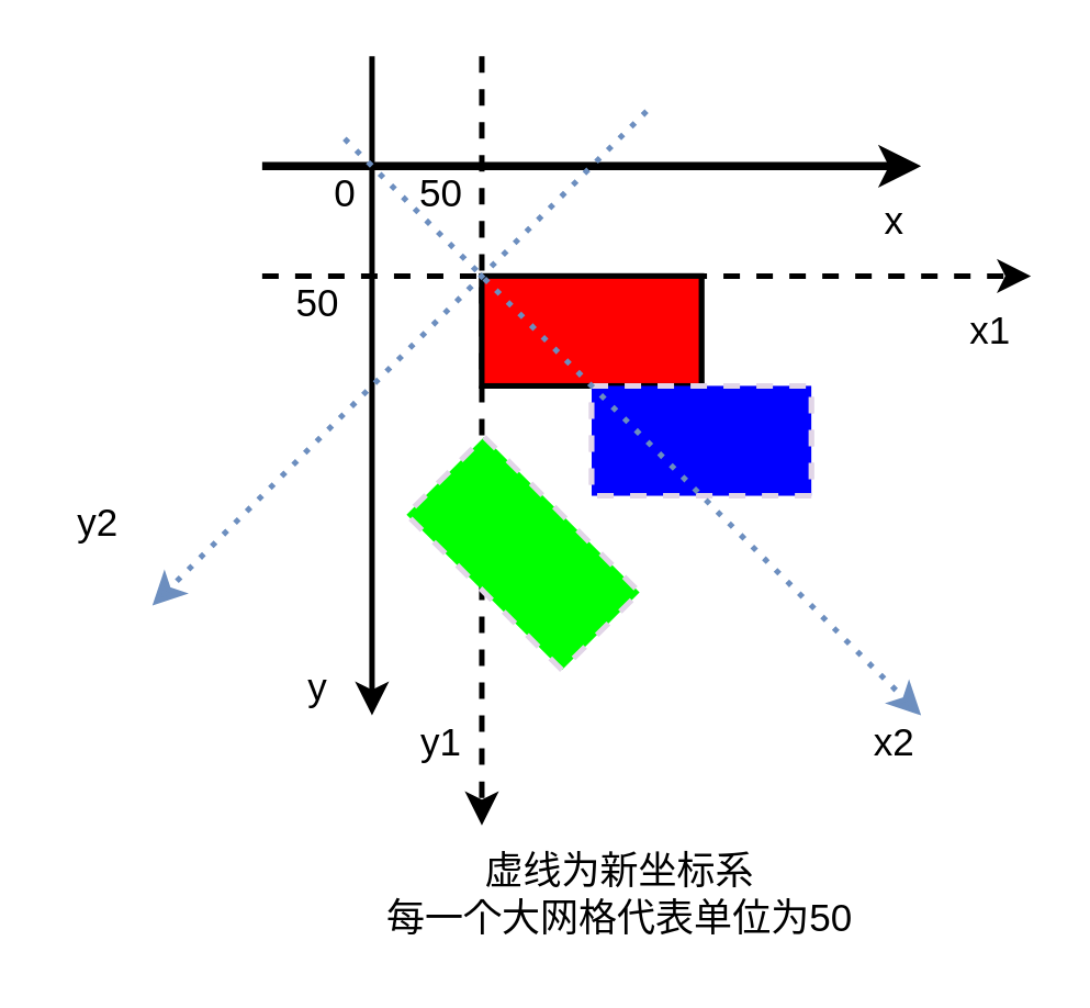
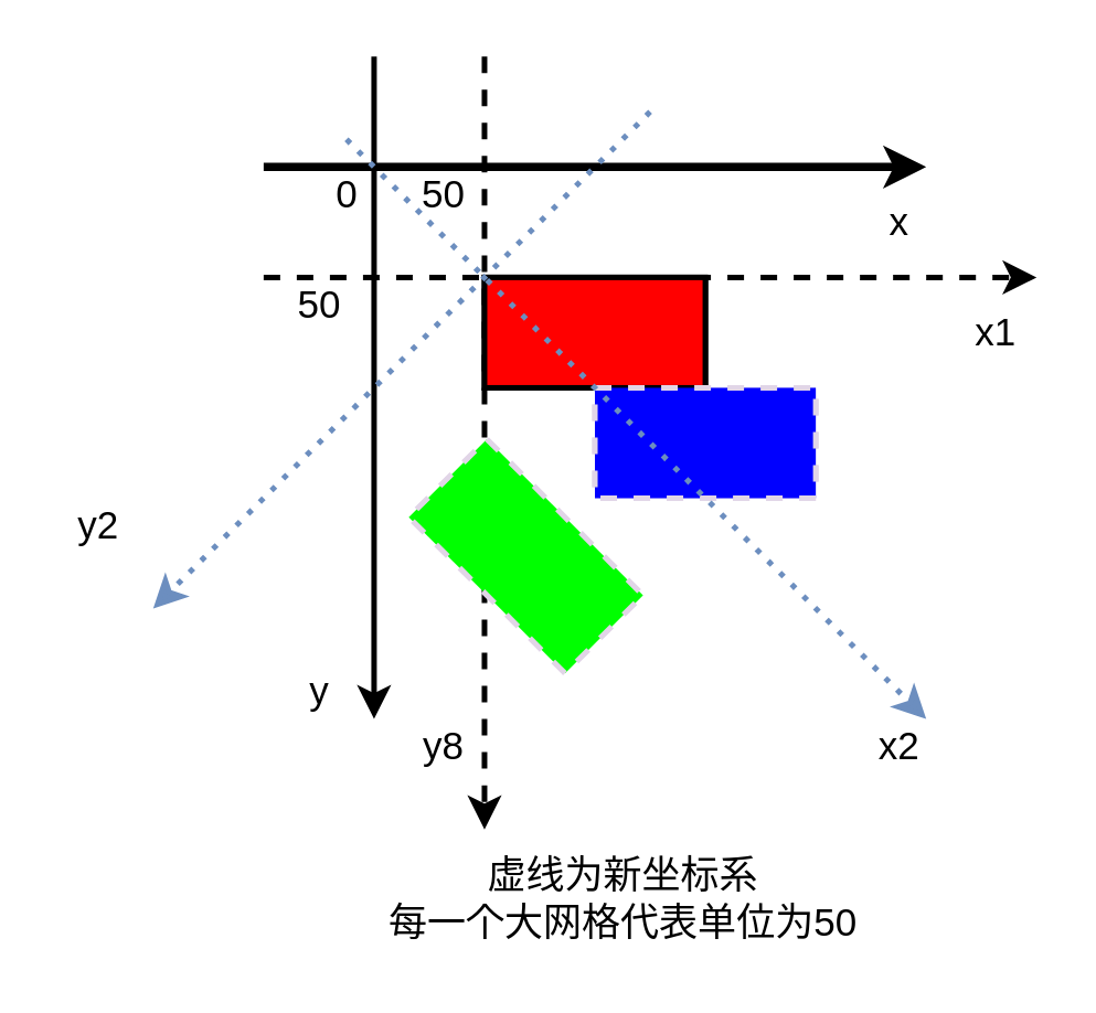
  <mxCell id="0" />
  <mxCell id="1" parent="0" />
  <mxCell id="2" value="" style="endArrow=classic;html=1;strokeWidth=2;" parent="1" edge="1"><mxGeometry width="50" height="50" relative="1" as="geometry"><mxPoint x="135" y="20" as="sourcePoint" /><mxPoint x="135" y="260" as="targetPoint" /></mxGeometry></mxCell>
  <mxCell id="3" value="" style="endArrow=classic;html=1;strokeWidth=3;" parent="1" edge="1"><mxGeometry width="50" height="50" relative="1" as="geometry"><mxPoint x="95" y="60" as="sourcePoint" /><mxPoint x="335" y="60" as="targetPoint" /></mxGeometry></mxCell>
  <mxCell id="4" value="&lt;font style=&quot;font-size: 14px&quot;&gt;x&lt;/font&gt;" style="text;html=1;align=center;verticalAlign=middle;resizable=0;points=[];autosize=1;" parent="1" vertex="1"><mxGeometry x="315" y="70" width="20" height="20" as="geometry" /></mxCell>
  <mxCell id="5" value="&lt;font style=&quot;font-size: 14px&quot;&gt;y&lt;/font&gt;" style="text;html=1;align=center;verticalAlign=middle;resizable=0;points=[];autosize=1;" parent="1" vertex="1"><mxGeometry x="105" y="240" width="20" height="20" as="geometry" /></mxCell>
  <mxCell id="6" value="" style="rounded=0;whiteSpace=wrap;html=1;strokeWidth=2;fillColor=#FF0000;" parent="1" vertex="1"><mxGeometry x="175" y="100" width="80" height="40" as="geometry" /></mxCell>
  <mxCell id="7" value="" style="endArrow=classic;html=1;strokeWidth=2;dashed=1;" parent="1" edge="1"><mxGeometry width="50" height="50" relative="1" as="geometry"><mxPoint x="175" y="20" as="sourcePoint" /><mxPoint x="175" y="300" as="targetPoint" /></mxGeometry></mxCell>
  <mxCell id="8" value="" style="endArrow=classic;html=1;dashed=1;strokeWidth=2;" parent="1" edge="1"><mxGeometry width="50" height="50" relative="1" as="geometry"><mxPoint x="95" y="100" as="sourcePoint" /><mxPoint x="375" y="100" as="targetPoint" /></mxGeometry></mxCell>
  <mxCell id="9" value="&lt;font style=&quot;font-size: 14px&quot;&gt;x1&lt;/font&gt;" style="text;html=1;align=center;verticalAlign=middle;resizable=0;points=[];autosize=1;" parent="1" vertex="1"><mxGeometry x="345" y="110" width="30" height="20" as="geometry" /></mxCell>
- <mxCell id="10" value="&lt;font style=&quot;font-size: 14px&quot;&gt;y1&lt;/font&gt;" style="text;html=1;align=center;verticalAlign=middle;resizable=0;points=[];autosize=1;" parent="1" vertex="1"><mxGeometry x="145" y="260" width="30" height="20" as="geometry" /></mxCell>
+ <mxCell id="10" value="&lt;font style=&quot;font-size: 14px&quot;&gt;y8&lt;/font&gt;" style="text;html=1;align=center;verticalAlign=middle;resizable=0;points=[];autosize=1;" parent="1" vertex="1"><mxGeometry x="145" y="260" width="30" height="20" as="geometry" /></mxCell>
  <mxCell id="11" value="" style="rounded=0;whiteSpace=wrap;html=1;dashed=1;strokeWidth=2;strokeColor=#E1D5E7;fillColor=#E1D5E7;" parent="1" vertex="1"><mxGeometry x="215" y="140" width="80" height="40" as="geometry" /></mxCell>
  <mxCell id="12" value="&lt;font style=&quot;font-size: 14px&quot;&gt;0&lt;/font&gt;" style="text;html=1;align=center;verticalAlign=middle;resizable=0;points=[];autosize=1;" parent="1" vertex="1"><mxGeometry x="115" y="60" width="20" height="20" as="geometry" /></mxCell>
  <mxCell id="13" value="&lt;font style=&quot;font-size: 14px&quot;&gt;虚线为新坐标系&lt;br&gt;每一个大网格代表单位为50&lt;br&gt;&lt;/font&gt;" style="text;html=1;align=center;verticalAlign=middle;resizable=0;points=[];autosize=1;" parent="1" vertex="1"><mxGeometry x="130" y="305" width="190" height="40" as="geometry" /></mxCell>
  <mxCell id="14" value="&lt;font style=&quot;font-size: 14px&quot;&gt;50&lt;/font&gt;" style="text;html=1;align=center;verticalAlign=middle;resizable=0;points=[];autosize=1;" parent="1" vertex="1"><mxGeometry x="145" y="60" width="30" height="20" as="geometry" /></mxCell>
  <mxCell id="15" value="&lt;font style=&quot;font-size: 14px&quot;&gt;50&lt;/font&gt;" style="text;html=1;align=center;verticalAlign=middle;resizable=0;points=[];autosize=1;" parent="1" vertex="1"><mxGeometry x="100" y="100" width="30" height="20" as="geometry" /></mxCell>
  <mxCell id="16" value="" style="rounded=0;whiteSpace=wrap;html=1;strokeWidth=2;fillColor=#FF0000;" parent="1" vertex="1"><mxGeometry x="175" y="100" width="80" height="40" as="geometry" /></mxCell>
  <mxCell id="17" value="" style="rounded=0;whiteSpace=wrap;html=1;dashed=1;strokeWidth=2;strokeColor=#E1D5E7;fillColor=#0000FF;" parent="1" vertex="1"><mxGeometry x="215" y="140" width="80" height="40" as="geometry" /></mxCell>
  <mxCell id="18" value="" style="endArrow=classic;html=1;dashed=1;strokeWidth=2;fillColor=#dae8fc;strokeColor=#6c8ebf;dashPattern=1 2;" parent="1" edge="1"><mxGeometry width="50" height="50" relative="1" as="geometry"><mxPoint x="125" y="50" as="sourcePoint" /><mxPoint x="335" y="260" as="targetPoint" /></mxGeometry></mxCell>
  <mxCell id="19" value="&lt;font style=&quot;font-size: 14px&quot;&gt;x2&lt;/font&gt;" style="text;html=1;align=center;verticalAlign=middle;resizable=0;points=[];autosize=1;" parent="1" vertex="1"><mxGeometry x="310" y="260" width="30" height="20" as="geometry" /></mxCell>
  <mxCell id="20" value="&lt;font style=&quot;font-size: 14px&quot;&gt;y2&lt;/font&gt;" style="text;html=1;align=center;verticalAlign=middle;resizable=0;points=[];autosize=1;" parent="1" vertex="1"><mxGeometry x="20" y="180" width="30" height="20" as="geometry" /></mxCell>
  <mxCell id="21" value="" style="rounded=0;whiteSpace=wrap;html=1;dashed=1;strokeWidth=2;strokeColor=#E1D5E7;rotation=45;fillColor=#00FF00;" parent="1" vertex="1"><mxGeometry x="150" y="181" width="80" height="40" as="geometry" /></mxCell>
  <mxCell id="22" value="" style="endArrow=classic;html=1;strokeWidth=2;dashed=1;fillColor=#dae8fc;strokeColor=#6c8ebf;dashPattern=1 2;" parent="1" edge="1"><mxGeometry width="50" height="50" relative="1" as="geometry"><mxPoint x="235" y="40" as="sourcePoint" /><mxPoint x="55" y="220" as="targetPoint" /></mxGeometry></mxCell>
